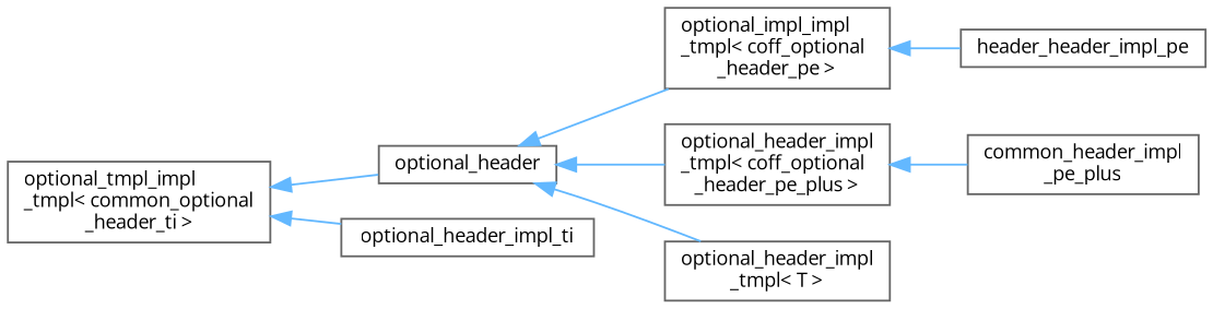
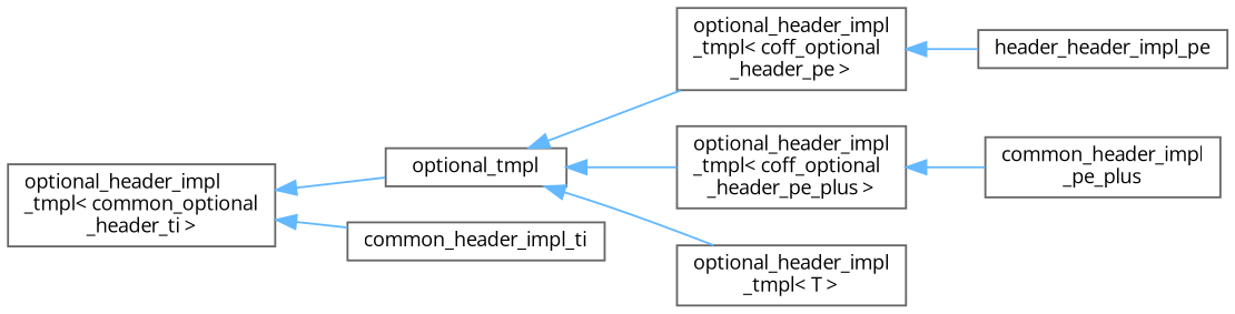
  digraph {
    fontname="Open Sans"
    rankdir=LR
    node [color=grey40 fillcolor=white fontname="Open Sans" fontsize=10 shape=box style=filled]
    edge [color=steelblue1 dir=back fontname="Open Sans" fontsize=10 labelfontname=Helvetica labelfontsize=10 style=solid]
-   n1 [height=0.2 label=optional_header width=0.4]
-   n2 [height=0.2 label="optional_impl_impl\l_tmpl\< coff_optional\l_header_pe \>" width=0.4]
+   n1 [height=0.2 label=optional_tmpl width=0.4]
+   n2 [height=0.2 label="optional_header_impl\l_tmpl\< coff_optional\l_header_pe \>" width=0.4]
    n3 [height=0.2 label="optional_header_impl\l_tmpl\< coff_optional\l_header_pe_plus \>" width=0.4]
    n4 [height=0.2 label="optional_header_impl\l_tmpl\< T \>" width=0.4]
    n5 [height=0.2 label=header_header_impl_pe width=0.4]
    n6 [height=0.2 label="common_header_impl\l_pe_plus" width=0.4]
-   n7 [height=0.2 label="optional_tmpl_impl\l_tmpl\< common_optional\l_header_ti \>" width=0.4]
-   n8 [height=0.2 label=optional_header_impl_ti width=0.4]
+   n7 [height=0.2 label="optional_header_impl\l_tmpl\< common_optional\l_header_ti \>" width=0.4]
+   n8 [height=0.2 label=common_header_impl_ti width=0.4]
    n1 -> n2
    n1 -> n3
    n1 -> n4
    n2 -> n5
    n3 -> n6
    n7 -> n1
    n7 -> n8
  }
